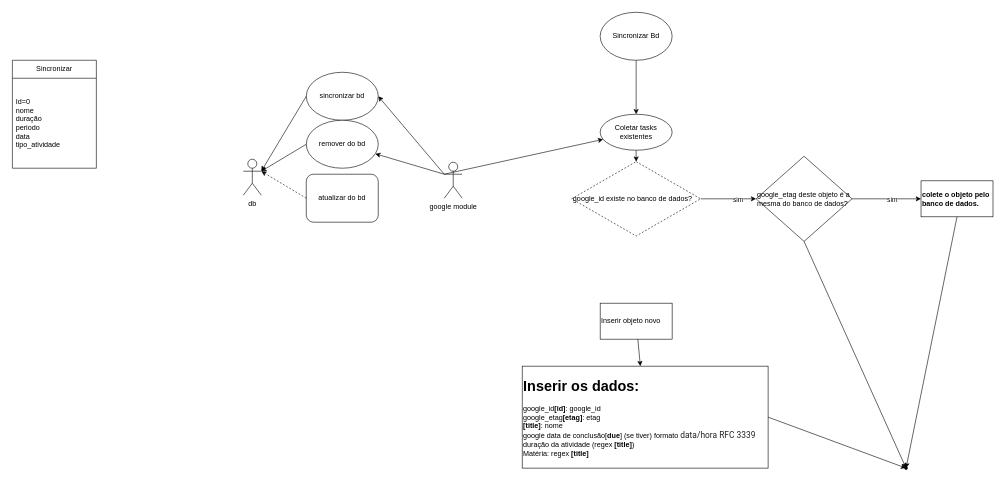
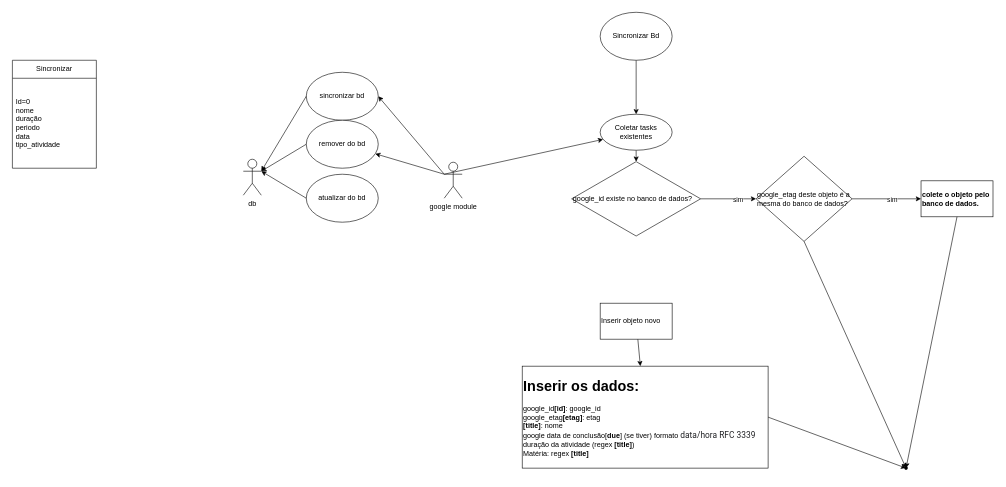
  <mxCell id="0" />
  <mxCell id="1" parent="0" />
  <mxCell id="2" value="Sincronizar" style="swimlane;fontStyle=0;childLayout=stackLayout;horizontal=1;startSize=30;horizontalStack=0;resizeParent=1;resizeParentMax=0;resizeLast=0;collapsible=1;marginBottom=0;whiteSpace=wrap;html=1;" parent="1" vertex="1"><mxGeometry x="20" y="100" width="140" height="180" as="geometry" /></mxCell>
  <mxCell id="3" value="&lt;div&gt;Id=0&lt;/div&gt;&lt;div&gt;nome&lt;/div&gt;&lt;div&gt;duração&lt;/div&gt;&lt;div&gt;periodo&lt;/div&gt;&lt;div&gt;data&lt;/div&gt;&lt;div&gt;tipo_atividade&lt;/div&gt;" style="text;strokeColor=none;fillColor=none;align=left;verticalAlign=middle;spacingLeft=4;spacingRight=4;overflow=hidden;points=[[0,0.5],[1,0.5]];portConstraint=eastwest;rotatable=0;whiteSpace=wrap;html=1;" parent="2" vertex="1"><mxGeometry y="30" width="140" height="150" as="geometry" /></mxCell>
  <mxCell id="4" style="edgeStyle=none;html=1;exitX=0;exitY=0.333;exitDx=0;exitDy=0;exitPerimeter=0;entryX=1;entryY=0.5;entryDx=0;entryDy=0;" parent="1" source="7" target="8" edge="1"><mxGeometry relative="1" as="geometry" /></mxCell>
  <mxCell id="5" style="edgeStyle=none;html=1;exitX=0;exitY=0.333;exitDx=0;exitDy=0;exitPerimeter=0;" parent="1" source="7" target="11" edge="1"><mxGeometry relative="1" as="geometry" /></mxCell>
  <mxCell id="6" style="edgeStyle=none;html=1;exitX=0;exitY=0.333;exitDx=0;exitDy=0;exitPerimeter=0;" parent="1" source="7" target="29" edge="1"><mxGeometry relative="1" as="geometry" /></mxCell>
  <mxCell id="7" value="google module" style="shape=umlActor;verticalLabelPosition=bottom;verticalAlign=top;html=1;outlineConnect=0;" parent="1" vertex="1"><mxGeometry x="740" y="270" width="30" height="60" as="geometry" /></mxCell>
  <mxCell id="8" value="sincronizar bd" style="ellipse;whiteSpace=wrap;html=1;" parent="1" vertex="1"><mxGeometry x="510" y="120" width="120" height="80" as="geometry" /></mxCell>
  <mxCell id="9" value="db" style="shape=umlActor;verticalLabelPosition=bottom;verticalAlign=top;html=1;outlineConnect=0;" parent="1" vertex="1"><mxGeometry x="405" y="265" width="30" height="60" as="geometry" /></mxCell>
  <mxCell id="10" style="edgeStyle=none;html=1;exitX=0;exitY=0.5;exitDx=0;exitDy=0;entryX=1;entryY=0.333;entryDx=0;entryDy=0;entryPerimeter=0;" parent="1" source="8" target="9" edge="1"><mxGeometry relative="1" as="geometry" /></mxCell>
  <mxCell id="11" value="remover do bd" style="ellipse;whiteSpace=wrap;html=1;" parent="1" vertex="1"><mxGeometry x="510" y="200" width="120" height="80" as="geometry" /></mxCell>
  <mxCell id="12" style="edgeStyle=none;html=1;exitX=0;exitY=0.5;exitDx=0;exitDy=0;entryX=1;entryY=0.333;entryDx=0;entryDy=0;entryPerimeter=0;" parent="1" source="11" target="9" edge="1"><mxGeometry relative="1" as="geometry" /></mxCell>
- <mxCell id="13" value="atualizar do bd" style="whiteSpace=wrap;html=1;rounded=1;" parent="1" vertex="1"><mxGeometry x="510" y="290" width="120" height="80" as="geometry" /></mxCell>
- <mxCell id="14" style="edgeStyle=none;html=1;exitX=0;exitY=0.5;exitDx=0;exitDy=0;entryX=1;entryY=0.333;entryDx=0;entryDy=0;entryPerimeter=0;dashed=1;" parent="1" source="13" target="9" edge="1"><mxGeometry relative="1" as="geometry" /></mxCell>
+ <mxCell id="13" value="atualizar do bd" style="ellipse;whiteSpace=wrap;html=1;" parent="1" vertex="1"><mxGeometry x="510" y="290" width="120" height="80" as="geometry" /></mxCell>
+ <mxCell id="14" style="edgeStyle=none;html=1;exitX=0;exitY=0.5;exitDx=0;exitDy=0;entryX=1;entryY=0.333;entryDx=0;entryDy=0;entryPerimeter=0;" parent="1" source="13" target="9" edge="1"><mxGeometry relative="1" as="geometry" /></mxCell>
  <mxCell id="15" value="" style="edgeStyle=none;html=1;" parent="1" source="16" target="29" edge="1"><mxGeometry relative="1" as="geometry" /></mxCell>
  <mxCell id="16" value="Sincronizar Bd" style="ellipse;whiteSpace=wrap;html=1;" parent="1" vertex="1"><mxGeometry x="1000" y="20" width="120" height="80" as="geometry" /></mxCell>
  <mxCell id="17" value="" style="edgeStyle=none;html=1;" parent="1" source="19" target="24" edge="1"><mxGeometry relative="1" as="geometry" /></mxCell>
  <mxCell id="18" value="sim" style="edgeLabel;html=1;align=center;verticalAlign=middle;resizable=0;points=[];" parent="17" vertex="1" connectable="0"><mxGeometry x="0.322" relative="1" as="geometry"><mxPoint x="1" as="offset" /></mxGeometry></mxCell>
- <mxCell id="19" value="google_id existe no banco de dados?" style="rhombus;whiteSpace=wrap;html=1;align=left;dashed=1;" parent="1" vertex="1"><mxGeometry x="952.5" y="269" width="215" height="124" as="geometry" /></mxCell>
+ <mxCell id="19" value="google_id existe no banco de dados?" style="rhombus;whiteSpace=wrap;html=1;align=left;" parent="1" vertex="1"><mxGeometry x="952.5" y="269" width="215" height="124" as="geometry" /></mxCell>
  <mxCell id="20" value="" style="edgeStyle=none;html=1;" parent="1" source="21" target="27" edge="1"><mxGeometry relative="1" as="geometry" /></mxCell>
  <mxCell id="21" value="Inserir objeto novo" style="whiteSpace=wrap;html=1;align=left;" parent="1" vertex="1"><mxGeometry x="1000" y="505" width="120" height="60" as="geometry" /></mxCell>
  <mxCell id="22" value="" style="edgeStyle=none;html=1;" parent="1" source="24" target="25" edge="1"><mxGeometry relative="1" as="geometry" /></mxCell>
  <mxCell id="23" value="sim" style="edgeLabel;html=1;align=center;verticalAlign=middle;resizable=0;points=[];" parent="22" vertex="1" connectable="0"><mxGeometry x="0.14" relative="1" as="geometry"><mxPoint as="offset" /></mxGeometry></mxCell>
  <mxCell id="24" value="google_etag deste objeto é a mesma do banco de dados?" style="rhombus;whiteSpace=wrap;html=1;align=left;" parent="1" vertex="1"><mxGeometry x="1260" y="260" width="160" height="142" as="geometry" /></mxCell>
  <mxCell id="25" value="colete o objeto pelo banco de dados." style="whiteSpace=wrap;html=1;align=left;fontStyle=1" parent="1" vertex="1"><mxGeometry x="1535" y="301" width="120" height="60" as="geometry" /></mxCell>
  <mxCell id="26" style="edgeStyle=none;html=1;exitX=1;exitY=0.5;exitDx=0;exitDy=0;" parent="1" source="27" target="30" edge="1"><mxGeometry relative="1" as="geometry" /></mxCell>
  <mxCell id="27" value="&lt;h1&gt;&lt;b&gt;Inserir os dados:&lt;/b&gt;&lt;/h1&gt;&lt;div&gt;google_id&lt;b&gt;[id]&lt;/b&gt;: google_id&lt;/div&gt;&lt;div&gt;google_etag&lt;b&gt;[etag]&lt;/b&gt;: etag&lt;/div&gt;&lt;div&gt;&lt;b&gt;[title]&lt;/b&gt;: nome&lt;/div&gt;&lt;div&gt;google data de conclusão[&lt;b&gt;due&lt;/b&gt;] (se tiver) formato&amp;nbsp;&lt;span style=&quot;background-color: rgba(255, 255, 255, 0.95); color: rgb(32, 33, 36); font-family: Roboto, &amp;quot;Noto Sans&amp;quot;, &amp;quot;Noto Sans JP&amp;quot;, &amp;quot;Noto Sans KR&amp;quot;, &amp;quot;Noto Naskh Arabic&amp;quot;, &amp;quot;Noto Sans Thai&amp;quot;, &amp;quot;Noto Sans Hebrew&amp;quot;, &amp;quot;Noto Sans Bengali&amp;quot;, sans-serif; font-size: 14px;&quot;&gt;data/hora RFC 3339&lt;/span&gt;&lt;/div&gt;&lt;div&gt;duração da atividade (regex &lt;b&gt;[title]&lt;/b&gt;)&lt;/div&gt;&lt;div&gt;Matéria: regex &lt;b&gt;[title]&lt;/b&gt;&lt;/div&gt;&lt;div&gt;&lt;br&gt;&lt;/div&gt;" style="whiteSpace=wrap;html=1;align=left;" parent="1" vertex="1"><mxGeometry x="870" y="610" width="410" height="170" as="geometry" /></mxCell>
  <mxCell id="28" style="edgeStyle=none;html=1;exitX=0.5;exitY=1;exitDx=0;exitDy=0;entryX=0.5;entryY=0;entryDx=0;entryDy=0;" parent="1" source="29" target="19" edge="1"><mxGeometry relative="1" as="geometry" /></mxCell>
  <mxCell id="29" value="Coletar tasks existentes" style="ellipse;whiteSpace=wrap;html=1;" parent="1" vertex="1"><mxGeometry x="1000" y="190" width="120" height="60" as="geometry" /></mxCell>
  <mxCell id="30" value="" style="shape=waypoint;sketch=0;size=6;pointerEvents=1;points=[];fillColor=none;resizable=0;rotatable=0;perimeter=centerPerimeter;snapToPoint=1;" parent="1" vertex="1"><mxGeometry x="1500" y="770" width="20" height="20" as="geometry" /></mxCell>
  <mxCell id="31" style="edgeStyle=none;html=1;exitX=0.5;exitY=1;exitDx=0;exitDy=0;entryX=0.6;entryY=0.85;entryDx=0;entryDy=0;entryPerimeter=0;" parent="1" source="24" target="30" edge="1"><mxGeometry relative="1" as="geometry" /></mxCell>
  <mxCell id="32" style="edgeStyle=none;html=1;exitX=0.5;exitY=1;exitDx=0;exitDy=0;entryX=0.8;entryY=1.1;entryDx=0;entryDy=0;entryPerimeter=0;" parent="1" source="25" target="30" edge="1"><mxGeometry relative="1" as="geometry" /></mxCell>
